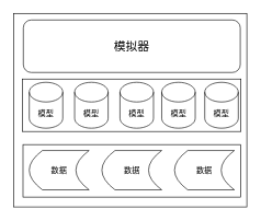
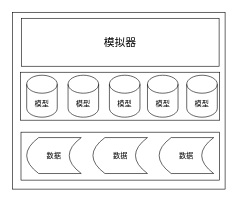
  <mxCell id="0" />
  <mxCell id="1" parent="0" />
  <mxCell id="2" value="" style="rounded=0;whiteSpace=wrap;html=1;" vertex="1" parent="1"><mxGeometry x="20" y="20" width="355" height="295" as="geometry" /></mxCell>
  <mxCell id="3" value="" style="rounded=0;whiteSpace=wrap;html=1;" vertex="1" parent="1"><mxGeometry x="34.5" y="220" width="331" height="80" as="geometry" /></mxCell>
  <mxCell id="4" value="数据" style="shape=dataStorage;whiteSpace=wrap;html=1;fixedSize=1;" vertex="1" parent="1"><mxGeometry x="44" y="229" width="91" height="60" as="geometry" /></mxCell>
  <mxCell id="5" value="数据" style="shape=dataStorage;whiteSpace=wrap;html=1;fixedSize=1;" vertex="1" parent="1"><mxGeometry x="154.5" y="229" width="91" height="60" as="geometry" /></mxCell>
  <mxCell id="6" value="数据" style="shape=dataStorage;whiteSpace=wrap;html=1;fixedSize=1;" vertex="1" parent="1"><mxGeometry x="265" y="229" width="91" height="60" as="geometry" /></mxCell>
  <mxCell id="7" value="" style="rounded=0;whiteSpace=wrap;html=1;" vertex="1" parent="1"><mxGeometry x="34" y="120" width="332" height="80" as="geometry" /></mxCell>
  <mxCell id="8" value="模型" style="shape=cylinder3;whiteSpace=wrap;html=1;boundedLbl=1;backgroundOutline=1;size=15;" vertex="1" parent="1"><mxGeometry x="44" y="125" width="51" height="70" as="geometry" /></mxCell>
  <mxCell id="9" value="模型" style="shape=cylinder3;whiteSpace=wrap;html=1;boundedLbl=1;backgroundOutline=1;size=15;" vertex="1" parent="1"><mxGeometry x="113" y="125" width="51" height="70" as="geometry" /></mxCell>
  <mxCell id="10" value="模型" style="shape=cylinder3;whiteSpace=wrap;html=1;boundedLbl=1;backgroundOutline=1;size=15;" vertex="1" parent="1"><mxGeometry x="182" y="125" width="51" height="70" as="geometry" /></mxCell>
  <mxCell id="11" value="模型" style="shape=cylinder3;whiteSpace=wrap;html=1;boundedLbl=1;backgroundOutline=1;size=15;" vertex="1" parent="1"><mxGeometry x="245.5" y="125" width="51" height="70" as="geometry" /></mxCell>
  <mxCell id="12" value="模型" style="shape=cylinder3;whiteSpace=wrap;html=1;boundedLbl=1;backgroundOutline=1;size=15;" vertex="1" parent="1"><mxGeometry x="311" y="125" width="51" height="70" as="geometry" /></mxCell>
- <mxCell id="13" value="&lt;font style=&quot;font-size: 18px&quot;&gt;模拟器&lt;/font&gt;" style="whiteSpace=wrap;html=1;rounded=1;" vertex="1" parent="1"><mxGeometry x="35" y="30" width="330" height="80" as="geometry" /></mxCell>
+ <mxCell id="13" value="&lt;font style=&quot;font-size: 18px&quot;&gt;模拟器&lt;/font&gt;" style="rounded=0;whiteSpace=wrap;html=1;" vertex="1" parent="1"><mxGeometry x="35" y="30" width="330" height="80" as="geometry" /></mxCell>
